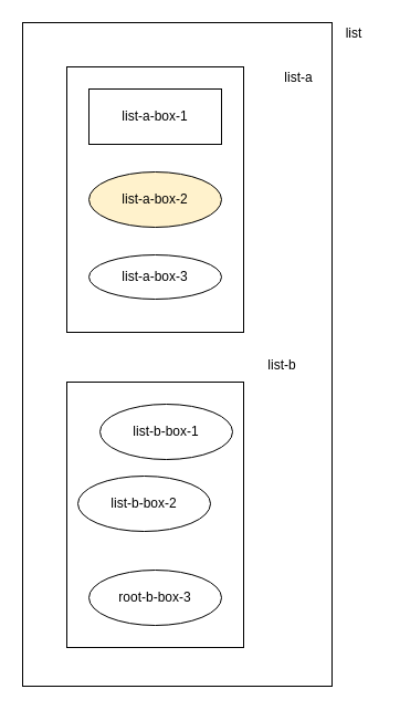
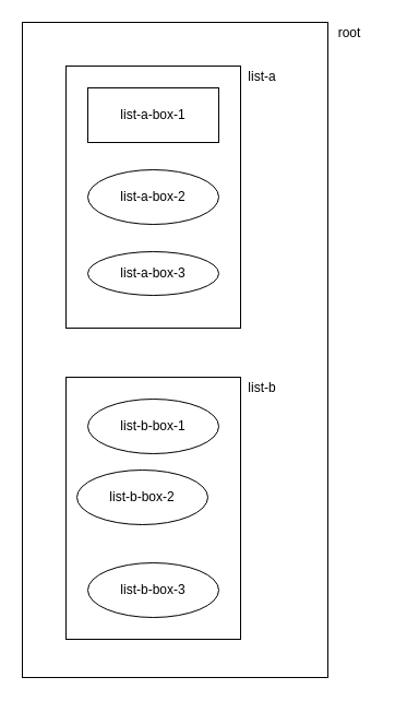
  <mxCell id="0" />
  <mxCell id="1" parent="0" />
  <mxCell id="2" value="" style="rounded=0;whiteSpace=wrap;html=1;" vertex="1" parent="1"><mxGeometry x="20" y="20" width="280" height="600" as="geometry" /></mxCell>
  <mxCell id="3" value="" style="rounded=0;whiteSpace=wrap;html=1;" vertex="1" parent="1"><mxGeometry x="60" y="60" width="160" height="240" as="geometry" /></mxCell>
- <mxCell id="4" value="list" style="text;html=1;strokeColor=none;fillColor=none;align=center;verticalAlign=middle;whiteSpace=wrap;rounded=0;" vertex="1" parent="1"><mxGeometry x="300" y="20" width="40" height="20" as="geometry" /></mxCell>
- <mxCell id="5" value="list-a" style="text;html=1;strokeColor=none;fillColor=none;align=center;verticalAlign=middle;whiteSpace=wrap;rounded=0;" vertex="1" parent="1"><mxGeometry x="250" y="60" width="40" height="20" as="geometry" /></mxCell>
+ <mxCell id="4" value="root" style="text;html=1;strokeColor=none;fillColor=none;align=center;verticalAlign=middle;whiteSpace=wrap;rounded=0;" vertex="1" parent="1"><mxGeometry x="300" y="20" width="40" height="20" as="geometry" /></mxCell>
+ <mxCell id="5" value="list-a" style="text;html=1;strokeColor=none;fillColor=none;align=center;verticalAlign=middle;whiteSpace=wrap;rounded=0;" vertex="1" parent="1"><mxGeometry x="220" y="60" width="40" height="20" as="geometry" /></mxCell>
  <mxCell id="6" value="list-a-box-1" style="whiteSpace=wrap;html=1;rounded=0;" vertex="1" parent="1"><mxGeometry x="80" y="80" width="120" height="50" as="geometry" /></mxCell>
- <mxCell id="7" value="list-a-box-2" style="ellipse;whiteSpace=wrap;html=1;fillColor=#fff2cc;" vertex="1" parent="1"><mxGeometry x="80" y="155" width="120" height="50" as="geometry" /></mxCell>
+ <mxCell id="7" value="list-a-box-2" style="ellipse;whiteSpace=wrap;html=1;" vertex="1" parent="1"><mxGeometry x="80" y="155" width="120" height="50" as="geometry" /></mxCell>
  <mxCell id="8" value="list-a-box-3" style="ellipse;whiteSpace=wrap;html=1;" vertex="1" parent="1"><mxGeometry x="80" y="230" width="120" height="40" as="geometry" /></mxCell>
  <mxCell id="9" value="" style="rounded=0;whiteSpace=wrap;html=1;" vertex="1" parent="1"><mxGeometry x="60" y="345" width="160" height="240" as="geometry" /></mxCell>
- <mxCell id="10" value="list-b" style="text;html=1;strokeColor=none;fillColor=none;align=center;verticalAlign=middle;whiteSpace=wrap;rounded=0;" vertex="1" parent="1"><mxGeometry x="235" y="320" width="40" height="20" as="geometry" /></mxCell>
- <mxCell id="11" value="list-b-box-1" style="ellipse;whiteSpace=wrap;html=1;" vertex="1" parent="1"><mxGeometry x="90" y="365" width="120" height="50" as="geometry" /></mxCell>
+ <mxCell id="10" value="list-b" style="text;html=1;strokeColor=none;fillColor=none;align=center;verticalAlign=middle;whiteSpace=wrap;rounded=0;" vertex="1" parent="1"><mxGeometry x="220" y="345" width="40" height="20" as="geometry" /></mxCell>
+ <mxCell id="11" value="list-b-box-1" style="ellipse;whiteSpace=wrap;html=1;" vertex="1" parent="1"><mxGeometry x="80" y="365" width="120" height="50" as="geometry" /></mxCell>
  <mxCell id="12" value="list-b-box-2" style="ellipse;whiteSpace=wrap;html=1;" vertex="1" parent="1"><mxGeometry x="70" y="430" width="120" height="50" as="geometry" /></mxCell>
- <mxCell id="13" value="root-b-box-3" style="ellipse;whiteSpace=wrap;html=1;" vertex="1" parent="1"><mxGeometry x="80" y="515" width="120" height="50" as="geometry" /></mxCell>
+ <mxCell id="13" value="list-b-box-3" style="ellipse;whiteSpace=wrap;html=1;" vertex="1" parent="1"><mxGeometry x="80" y="515" width="120" height="50" as="geometry" /></mxCell>
